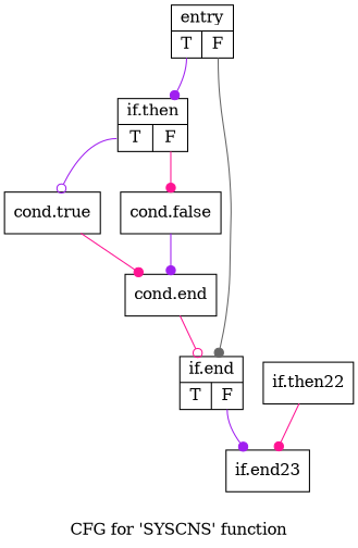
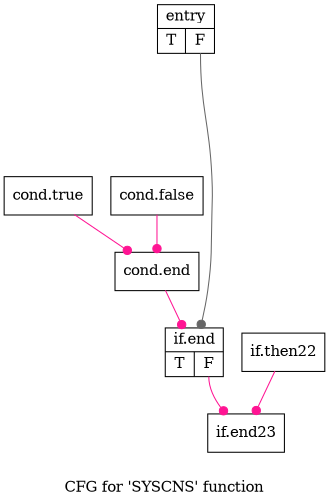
  digraph {
    label="CFG for 'SYSCNS' function"
    node [shape=record]
    edge [arrowhead=dot color=deeppink]
    n1 [label="{entry|{<s0>T|<s1>F}}"]
-   n2 [label="{if.then|{<s0>T|<s1>F}}"]
    n3 [label="{if.end|{<s0>T|<s1>F}}"]
    n4 [label="{cond.true}"]
    n5 [label="{cond.false}"]
    n6 [label="{if.end23}"]
    n7 [label="{cond.end}"]
    n8 [label="{if.then22}"]
-   n1 -> n2 [color=purple tailport=s0]
    n1 -> n3 [color=gray40 tailport=s1]
-   n2 -> n4 [arrowhead=odot color=purple tailport=s0]
-   n2 -> n5 [tailport=s1]
-   n3 -> n6 [color=purple tailport=s1]
+   n3 -> n6 [tailport=s1]
    n4 -> n7
-   n5 -> n7 [color=purple]
-   n7 -> n3 [arrowhead=odot]
+   n5 -> n7
+   n7 -> n3
    n8 -> n6
  }
